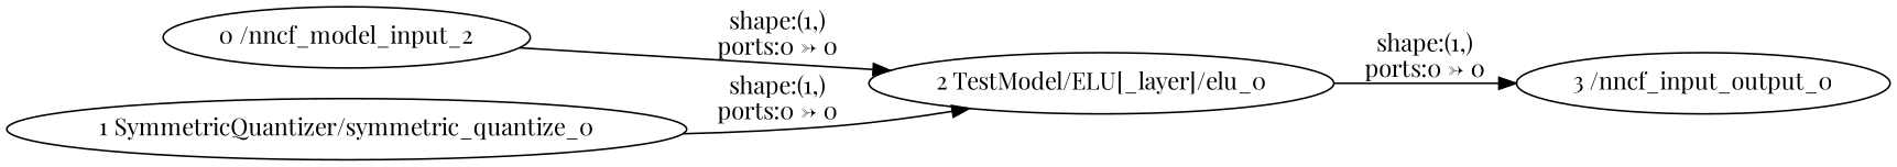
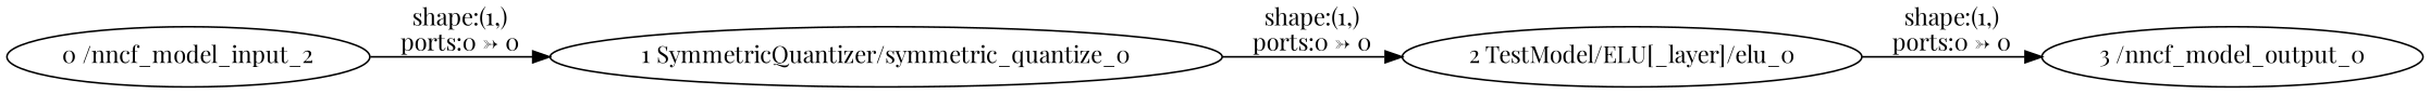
  strict digraph {
    fontname="Playfair Display"
    rankdir=LR
    node [fontname="Playfair Display"]
    edge [fontname="Playfair Display" style=solid]
    n1 [label="0 /nncf_model_input_2" type=nncf_model_input]
    "1 SymmetricQuantizer/symmetric_quantize_0" [type=symmetric_quantize]
    "2 TestModel/ELU[_layer]/elu_0" [type=elu]
-   "3 /nncf_model_output_0" [type=nncf_model_output label="3 /nncf_input_output_0"]
-   n1 -> "2 TestModel/ELU[_layer]/elu_0" [label="shape:(1,)\nports:0 -> 0"]
+   "3 /nncf_model_output_0" [type=nncf_model_output]
+   n1 -> "1 SymmetricQuantizer/symmetric_quantize_0" [label="shape:(1,)\nports:0 -> 0"]
    "1 SymmetricQuantizer/symmetric_quantize_0" -> "2 TestModel/ELU[_layer]/elu_0" [label="shape:(1,)\nports:0 -> 0"]
    "2 TestModel/ELU[_layer]/elu_0" -> "3 /nncf_model_output_0" [label="shape:(1,)\nports:0 -> 0"]
  }
